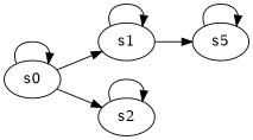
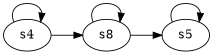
  digraph {
    rankdir=LR
    node [peripheries=1 shape=ellipse]
-   n1 [label=s0]
-   n2 [label=s1]
-   n3 [label=s2]
+   n1 [label=s4]
+   n2 [label=s8]
    n4 [label=s5]
    n1 -> n1
    n1 -> n2
-   n1 -> n3
    n2 -> n2
    n2 -> n4
-   n3 -> n3
    n4 -> n4
  }
